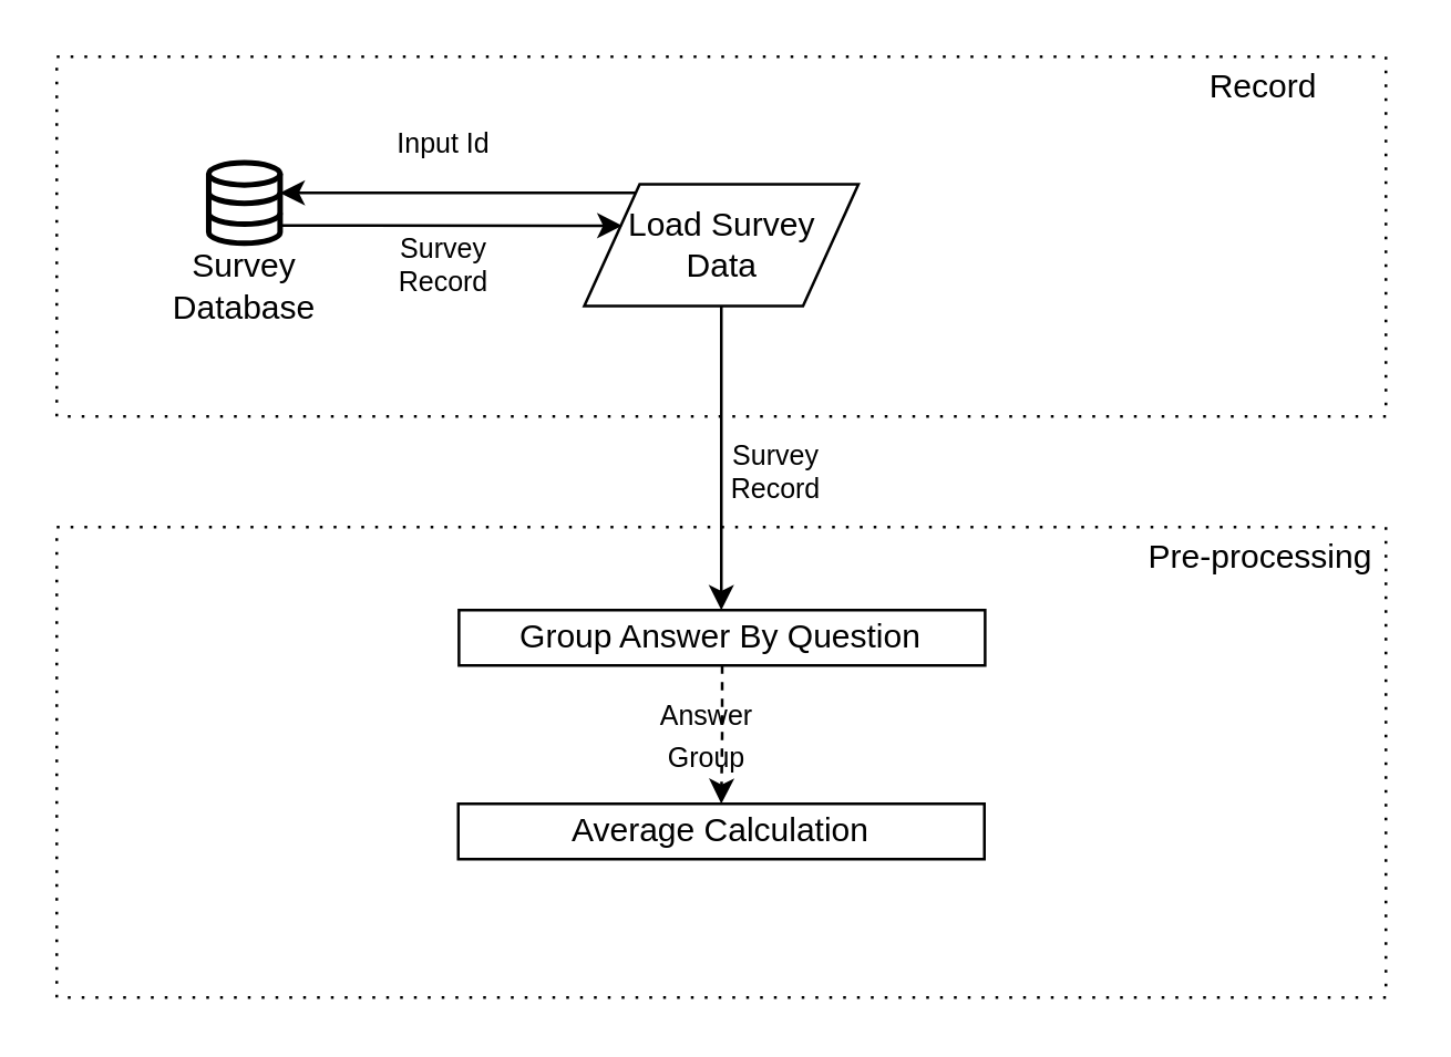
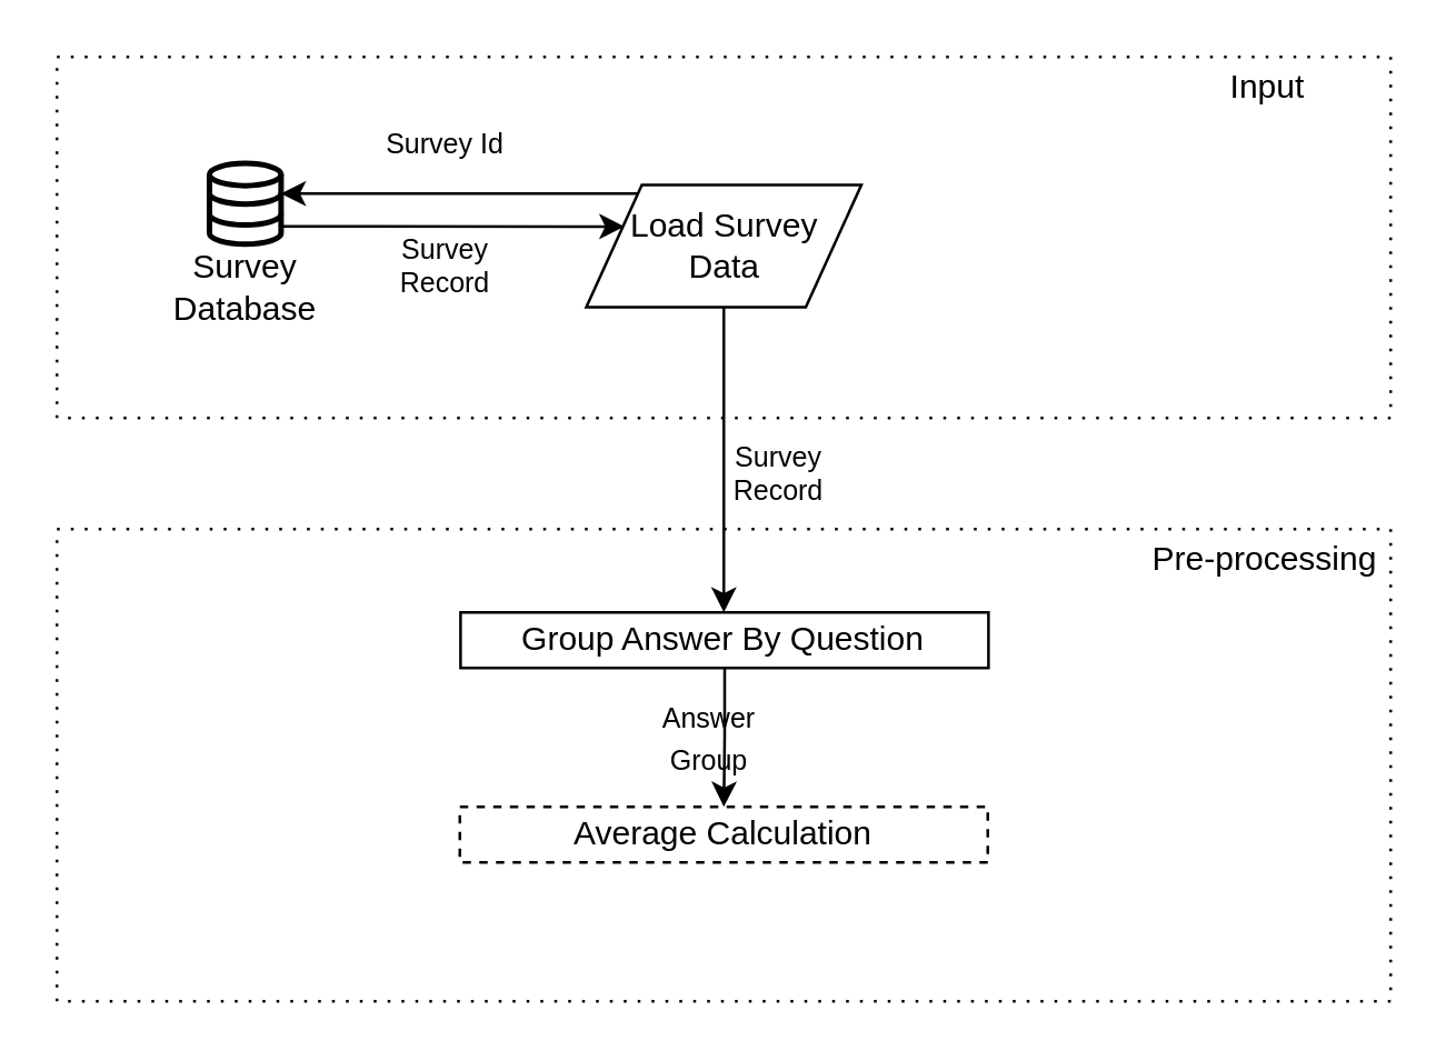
  <mxCell id="0" />
  <mxCell id="1" parent="0" />
  <mxCell id="2" value="" style="rounded=0;whiteSpace=wrap;html=1;dashed=1;dashPattern=1 4;container=1;verticalAlign=top;align=center;" vertex="1" parent="1"><mxGeometry x="20" y="20" width="480" height="130" as="geometry"><mxRectangle x="180" y="30" width="50" height="40" as="alternateBounds" /></mxGeometry></mxCell>
- <mxCell id="3" value="Record" style="text;strokeColor=none;align=center;fillColor=none;html=1;verticalAlign=middle;whiteSpace=wrap;rounded=0;" vertex="1" parent="2"><mxGeometry x="391.116" width="90" height="22" as="geometry" /></mxCell>
+ <mxCell id="3" value="Input" style="text;strokeColor=none;align=center;fillColor=none;html=1;verticalAlign=middle;whiteSpace=wrap;rounded=0;" vertex="1" parent="2"><mxGeometry x="391.116" width="90" height="22" as="geometry" /></mxCell>
  <mxCell id="4" style="edgeStyle=orthogonalEdgeStyle;rounded=0;orthogonalLoop=1;jettySize=auto;html=1;entryX=0.994;entryY=0.374;entryDx=0;entryDy=0;entryPerimeter=0;" edge="1" parent="2" source="5" target="7"><mxGeometry relative="1" as="geometry"><Array as="points"><mxPoint x="80" y="50" /></Array></mxGeometry></mxCell>
  <mxCell id="5" value="Load Survey&lt;br&gt;Data" style="shape=parallelogram;perimeter=parallelogramPerimeter;whiteSpace=wrap;html=1;fixedSize=1;aspect=fixed;verticalAlign=middle;" vertex="1" parent="2"><mxGeometry x="190.5" y="46.11" width="99" height="44" as="geometry" /></mxCell>
  <mxCell id="6" value="" style="group" vertex="1" connectable="0" parent="2"><mxGeometry x="35.55" y="38.33" width="64.45" height="59.55" as="geometry" /></mxCell>
  <mxCell id="7" value="" style="html=1;verticalLabelPosition=bottom;align=center;labelBackgroundColor=#ffffff;verticalAlign=top;strokeWidth=2;strokeColor=#000000;shadow=0;dashed=0;shape=mxgraph.ios7.icons.data;" vertex="1" parent="6"><mxGeometry x="19.335" width="25.78" height="29.1" as="geometry" /></mxCell>
  <mxCell id="8" value="Survey Database" style="text;strokeColor=none;align=center;fillColor=none;html=1;verticalAlign=middle;whiteSpace=wrap;rounded=0;" vertex="1" parent="6"><mxGeometry y="29.55" width="64.45" height="30" as="geometry" /></mxCell>
  <mxCell id="9" style="edgeStyle=orthogonalEdgeStyle;rounded=0;orthogonalLoop=1;jettySize=auto;html=1;entryX=0.139;entryY=0.34;entryDx=0;entryDy=0;entryPerimeter=0;" edge="1" parent="2" source="7" target="5"><mxGeometry relative="1" as="geometry"><Array as="points"><mxPoint x="110" y="61" /><mxPoint x="110" y="61" /></Array></mxGeometry></mxCell>
- <mxCell id="10" value="Input Id" style="text;strokeColor=none;align=center;fillColor=none;html=1;verticalAlign=middle;whiteSpace=wrap;rounded=0;glass=0;shadow=0;labelBackgroundColor=none;labelBorderColor=none;fontSize=10;" vertex="1" parent="2"><mxGeometry x="115" y="16.11" width="50" height="30" as="geometry" /></mxCell>
+ <mxCell id="10" value="Survey Id" style="text;strokeColor=none;align=center;fillColor=none;html=1;verticalAlign=middle;whiteSpace=wrap;rounded=0;glass=0;shadow=0;labelBackgroundColor=none;labelBorderColor=none;fontSize=10;" vertex="1" parent="2"><mxGeometry x="115" y="16.11" width="50" height="30" as="geometry" /></mxCell>
  <mxCell id="11" value="Survey Record" style="text;strokeColor=none;align=center;fillColor=none;html=1;verticalAlign=middle;whiteSpace=wrap;rounded=0;fontSize=10;" vertex="1" parent="2"><mxGeometry x="110" y="60.11" width="60" height="30" as="geometry" /></mxCell>
  <mxCell id="12" value="" style="rounded=0;whiteSpace=wrap;html=1;dashed=1;dashPattern=1 4;container=1;" vertex="1" parent="1"><mxGeometry x="20" y="190" width="480" height="170" as="geometry"><mxRectangle x="180" y="220" width="50" height="40" as="alternateBounds" /></mxGeometry></mxCell>
  <mxCell id="13" value="Pre-processing" style="text;strokeColor=none;align=center;fillColor=none;html=1;verticalAlign=middle;whiteSpace=wrap;rounded=0;" vertex="1" parent="12"><mxGeometry x="390" width="90" height="22" as="geometry" /></mxCell>
- <mxCell id="14" value="" style="edgeStyle=orthogonalEdgeStyle;rounded=0;orthogonalLoop=1;jettySize=auto;html=1;dashed=1;" edge="1" parent="12" source="15" target="16"><mxGeometry relative="1" as="geometry" /></mxCell>
+ <mxCell id="14" value="" style="edgeStyle=orthogonalEdgeStyle;rounded=0;orthogonalLoop=1;jettySize=auto;html=1;" edge="1" parent="12" source="15" target="16"><mxGeometry relative="1" as="geometry" /></mxCell>
  <mxCell id="15" value="Group Answer By Question" style="rounded=0;whiteSpace=wrap;html=1;" vertex="1" parent="12"><mxGeometry x="145.25" y="30" width="190" height="20" as="geometry" /></mxCell>
- <mxCell id="16" value="Average Calculation" style="rounded=0;whiteSpace=wrap;html=1;" vertex="1" parent="12"><mxGeometry x="145" y="100" width="190" height="20" as="geometry" /></mxCell>
+ <mxCell id="16" value="Average Calculation" style="rounded=0;whiteSpace=wrap;html=1;dashed=1;" vertex="1" parent="12"><mxGeometry x="145" y="100" width="190" height="20" as="geometry" /></mxCell>
  <mxCell id="17" value="&lt;font style=&quot;font-size: 10px;&quot;&gt;Answer Group&lt;/font&gt;" style="text;strokeColor=none;align=center;fillColor=none;html=1;verticalAlign=middle;whiteSpace=wrap;rounded=0;" vertex="1" parent="12"><mxGeometry x="205" y="60" width="60" height="30" as="geometry" /></mxCell>
  <mxCell id="18" style="edgeStyle=orthogonalEdgeStyle;rounded=0;orthogonalLoop=1;jettySize=auto;html=1;" edge="1" parent="1" source="5"><mxGeometry relative="1" as="geometry"><mxPoint x="260" y="220" as="targetPoint" /><Array as="points"><mxPoint x="260" y="220" /></Array></mxGeometry></mxCell>
  <mxCell id="19" value="Survey Record" style="text;strokeColor=none;align=center;fillColor=none;html=1;verticalAlign=middle;whiteSpace=wrap;rounded=0;fontSize=10;" vertex="1" parent="1"><mxGeometry x="250" y="160" width="60" height="20" as="geometry" /></mxCell>
